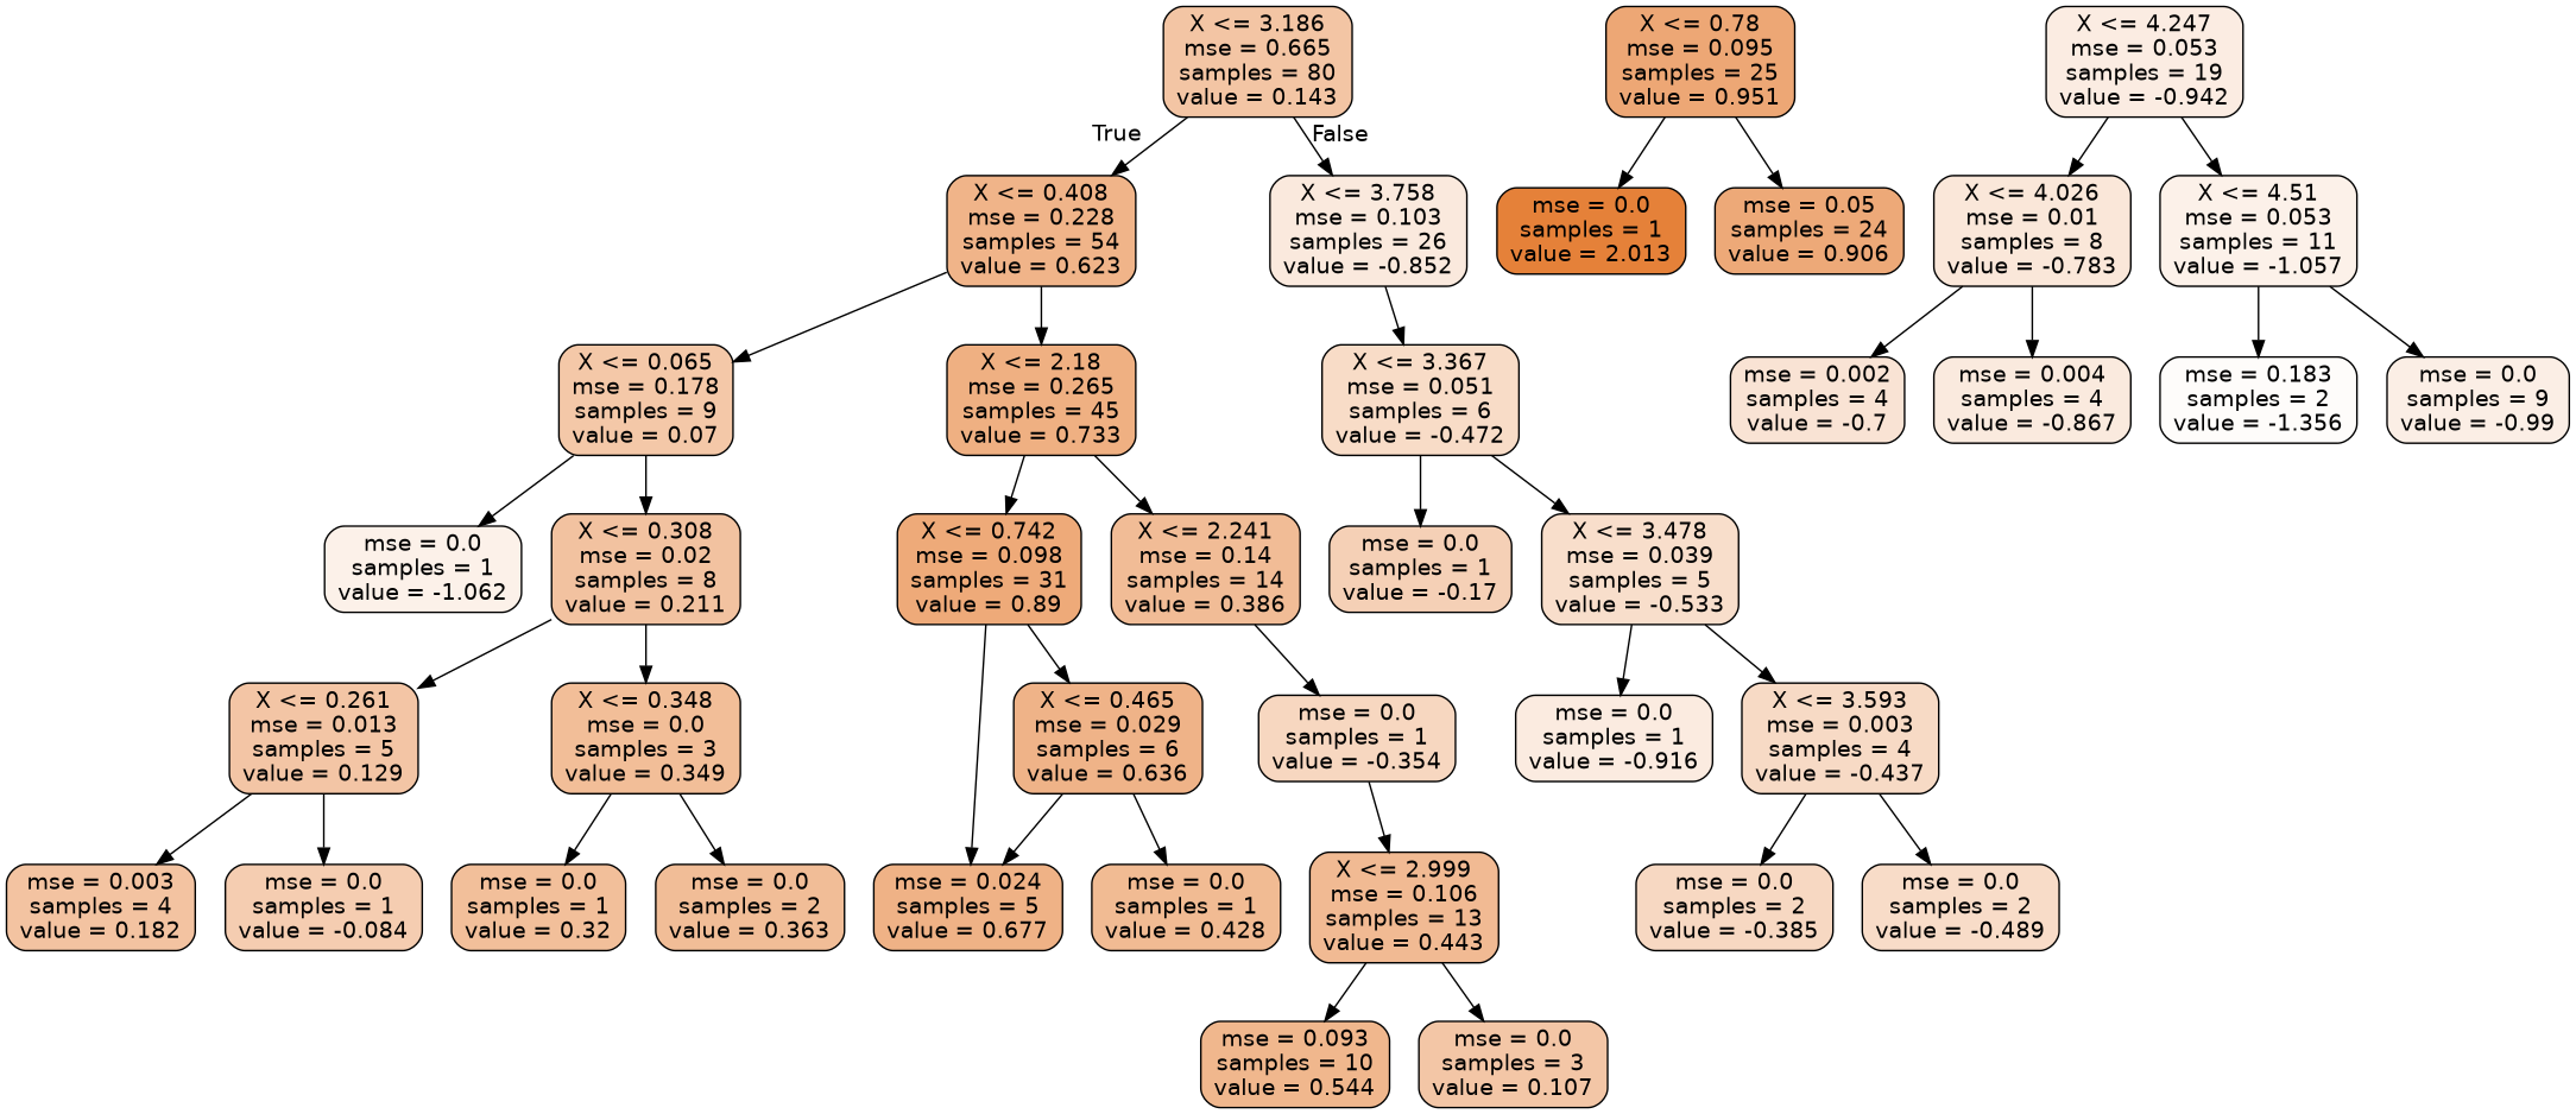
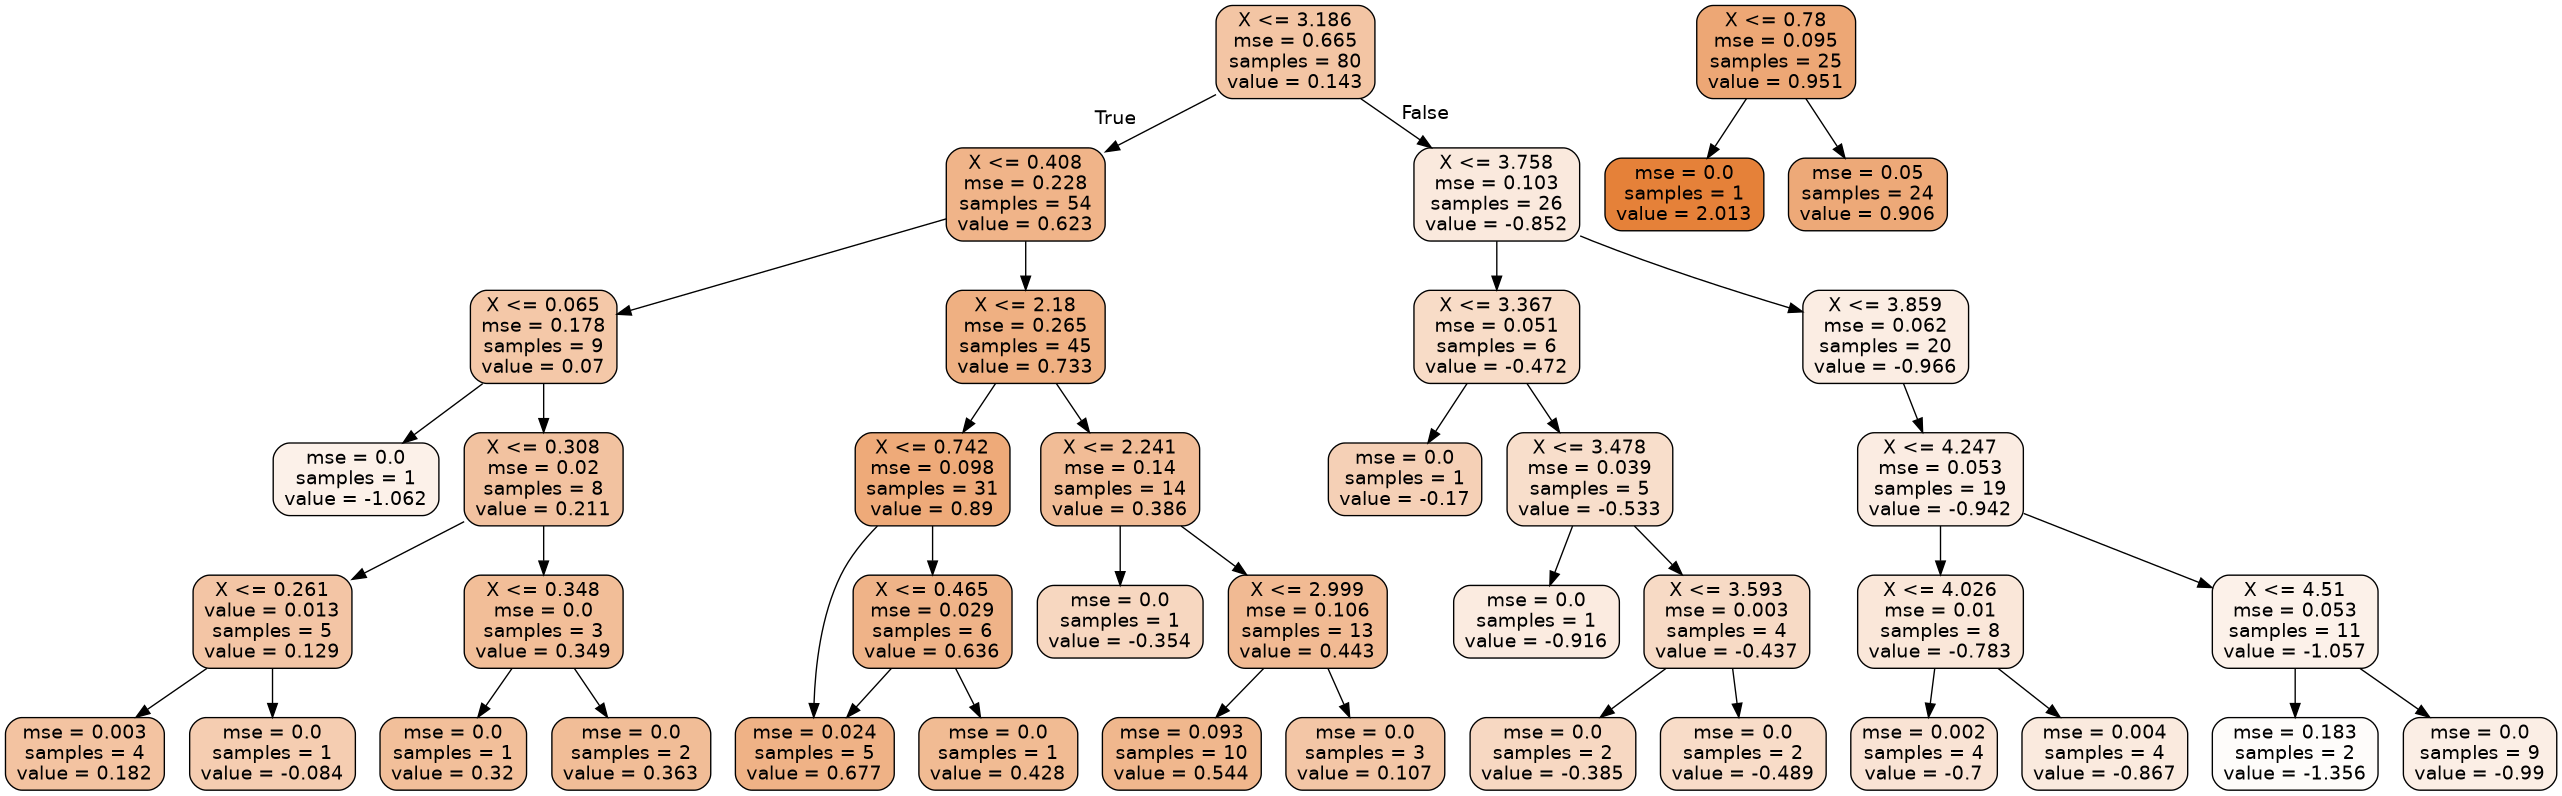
  digraph {
    node [color=black fillcolor="#e581391c" fontname=helvetica shape=box style="filled, rounded"]
    edge [fontname=helvetica]
    n1 [fillcolor="#e5813975" label="X <= 3.186\nmse = 0.665\nsamples = 80\nvalue = 0.143"]
    n2 [fillcolor="#e5813998" label="X <= 0.408\nmse = 0.228\nsamples = 54\nvalue = 0.623"]
    n3 [fillcolor="#e581392b" label="X <= 3.758\nmse = 0.103\nsamples = 26\nvalue = -0.852"]
    n4 [fillcolor="#e581396f" label="X <= 0.065\nmse = 0.178\nsamples = 9\nvalue = 0.07"]
    n5 [fillcolor="#e58139a0" label="X <= 2.18\nmse = 0.265\nsamples = 45\nvalue = 0.733"]
    n6 [fillcolor="#e5813947" label="X <= 3.367\nmse = 0.051\nsamples = 6\nvalue = -0.472"]
+   n7 [fillcolor="#e5813923" label="X <= 3.859\nmse = 0.062\nsamples = 20\nvalue = -0.966"]
    n8 [label="mse = 0.0\nsamples = 1\nvalue = -1.062"]
    n9 [fillcolor="#e581397a" label="X <= 0.308\nmse = 0.02\nsamples = 8\nvalue = 0.211"]
    n10 [fillcolor="#e58139ac" label="X <= 0.742\nmse = 0.098\nsamples = 31\nvalue = 0.89"]
    n11 [fillcolor="#e5813987" label="X <= 2.241\nmse = 0.14\nsamples = 14\nvalue = 0.386"]
-   n12 [fillcolor="#e5813974" label="X <= 0.261\nmse = 0.013\nsamples = 5\nvalue = 0.129"]
+   n12 [fillcolor="#e5813974" label="X <= 0.261\nvalue = 0.013\nsamples = 5\nvalue = 0.129"]
    n13 [fillcolor="#e5813984" label="X <= 0.348\nmse = 0.0\nsamples = 3\nvalue = 0.349"]
    n14 [fillcolor="#e5813978" label="mse = 0.003\nsamples = 4\nvalue = 0.182"]
    n15 [fillcolor="#e5813964" label="mse = 0.0\nsamples = 1\nvalue = -0.084"]
    n16 [fillcolor="#e5813982" label="mse = 0.0\nsamples = 1\nvalue = 0.32"]
    n17 [fillcolor="#e5813985" label="mse = 0.0\nsamples = 2\nvalue = 0.363"]
    n18 [fillcolor="#e5813999" label="X <= 0.465\nmse = 0.029\nsamples = 6\nvalue = 0.636"]
    n19 [fillcolor="#e581399c" label="mse = 0.024\nsamples = 5\nvalue = 0.677"]
    n20 [fillcolor="#e5813950" label="mse = 0.0\nsamples = 1\nvalue = -0.354"]
    n21 [fillcolor="#e581398b" label="X <= 2.999\nmse = 0.106\nsamples = 13\nvalue = 0.443"]
    n22 [fillcolor="#e581398a" label="mse = 0.0\nsamples = 1\nvalue = 0.428"]
    n23 [fillcolor="#e58139b1" label="X <= 0.78\nmse = 0.095\nsamples = 25\nvalue = 0.951"]
    n24 [fillcolor="#e58139ff" label="mse = 0.0\nsamples = 1\nvalue = 2.013"]
    n25 [fillcolor="#e58139ad" label="mse = 0.05\nsamples = 24\nvalue = 0.906"]
    n26 [fillcolor="#e5813992" label="mse = 0.093\nsamples = 10\nvalue = 0.544"]
    n27 [fillcolor="#e5813972" label="mse = 0.0\nsamples = 3\nvalue = 0.107"]
    n28 [fillcolor="#e581395e" label="mse = 0.0\nsamples = 1\nvalue = -0.17"]
    n29 [fillcolor="#e5813943" label="X <= 3.478\nmse = 0.039\nsamples = 5\nvalue = -0.533"]
    n30 [fillcolor="#e5813925" label="X <= 4.247\nmse = 0.053\nsamples = 19\nvalue = -0.942"]
    n31 [fillcolor="#e5813927" label="mse = 0.0\nsamples = 1\nvalue = -0.916"]
    n32 [fillcolor="#e581394a" label="X <= 3.593\nmse = 0.003\nsamples = 4\nvalue = -0.437"]
    n33 [fillcolor="#e581394e" label="mse = 0.0\nsamples = 2\nvalue = -0.385"]
    n34 [fillcolor="#e5813946" label="mse = 0.0\nsamples = 2\nvalue = -0.489"]
    n35 [fillcolor="#e5813930" label="X <= 4.026\nmse = 0.01\nsamples = 8\nvalue = -0.783"]
    n36 [label="X <= 4.51\nmse = 0.053\nsamples = 11\nvalue = -1.057"]
    n37 [fillcolor="#e5813937" label="mse = 0.002\nsamples = 4\nvalue = -0.7"]
    n38 [fillcolor="#e581392a" label="mse = 0.004\nsamples = 4\nvalue = -0.867"]
    n39 [fillcolor="#e5813906" label="mse = 0.183\nsamples = 2\nvalue = -1.356"]
    n40 [fillcolor="#e5813921" label="mse = 0.0\nsamples = 9\nvalue = -0.99"]
    n1 -> n2 [headlabel=True labelangle=45 labeldistance=2.5]
    n1 -> n3 [headlabel=False labelangle=-45 labeldistance=2.5]
    n2 -> n4
    n2 -> n5
    n3 -> n6
+   n3 -> n7
    n4 -> n8
    n4 -> n9
    n5 -> n10
    n5 -> n11
    n6 -> n28
    n6 -> n29
+   n7 -> n30
    n9 -> n12
    n9 -> n13
    n10 -> n18
    n10 -> n19
    n11 -> n20
-   n20 -> n21
+   n11 -> n21
    n12 -> n14
    n12 -> n15
    n13 -> n16
    n13 -> n17
    n18 -> n19
    n18 -> n22
    n21 -> n26
    n21 -> n27
    n23 -> n24
    n23 -> n25
    n29 -> n31
    n29 -> n32
    n30 -> n35
    n30 -> n36
    n32 -> n33
    n32 -> n34
    n35 -> n37
    n35 -> n38
    n36 -> n39
    n36 -> n40
  }
